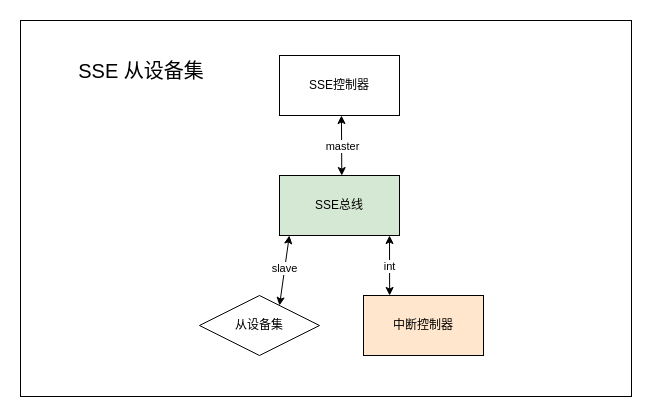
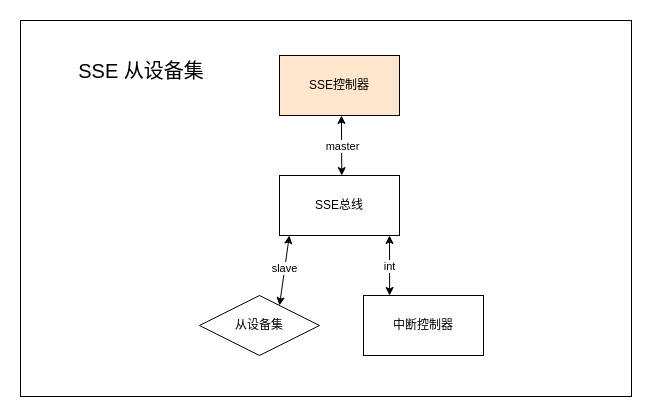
  <mxCell id="0" />
  <mxCell id="1" parent="0" />
- <mxCell id="2" value="SSE总线" style="rounded=0;whiteSpace=wrap;html=1;fillColor=#d5e8d4;" vertex="1" parent="1"><mxGeometry x="279" y="175" width="120" height="60" as="geometry" /></mxCell>
+ <mxCell id="2" value="SSE总线" style="rounded=0;whiteSpace=wrap;html=1;" vertex="1" parent="1"><mxGeometry x="279" y="175" width="120" height="60" as="geometry" /></mxCell>
  <mxCell id="3" value="从设备集" style="rhombus;whiteSpace=wrap;html=1;" vertex="1" parent="1"><mxGeometry x="199" y="295" width="120" height="60" as="geometry" /></mxCell>
- <mxCell id="4" value="中断控制器" style="rounded=0;whiteSpace=wrap;html=1;fillColor=#ffe6cc;" vertex="1" parent="1"><mxGeometry x="363" y="295" width="120" height="60" as="geometry" /></mxCell>
+ <mxCell id="4" value="中断控制器" style="rounded=0;whiteSpace=wrap;html=1;" vertex="1" parent="1"><mxGeometry x="363" y="295" width="120" height="60" as="geometry" /></mxCell>
  <mxCell id="5" value="" style="endArrow=classic;startArrow=classic;html=1;rounded=0;exitX=0.75;exitY=0;exitDx=0;exitDy=0;" edge="1" parent="1" source="3"><mxGeometry width="50" height="50" relative="1" as="geometry"><mxPoint x="288.86" y="285" as="sourcePoint" /><mxPoint x="288.86" y="235" as="targetPoint" /></mxGeometry></mxCell>
  <mxCell id="6" value="slave" style="edgeLabel;html=1;align=center;verticalAlign=middle;resizable=0;points=[];fontFamily=Helvetica;" vertex="1" connectable="0" parent="5"><mxGeometry x="0.378" y="-3" relative="1" as="geometry"><mxPoint x="-5" y="11" as="offset" /></mxGeometry></mxCell>
  <mxCell id="7" value="" style="endArrow=classic;startArrow=classic;html=1;rounded=0;exitX=0.75;exitY=0;exitDx=0;exitDy=0;" edge="1" parent="1"><mxGeometry width="50" height="50" relative="1" as="geometry"><mxPoint x="389.14" y="295" as="sourcePoint" /><mxPoint x="389" y="235" as="targetPoint" /></mxGeometry></mxCell>
  <mxCell id="8" value="int" style="edgeLabel;html=1;align=center;verticalAlign=middle;resizable=0;points=[];fontFamily=Helvetica;" vertex="1" connectable="0" parent="7"><mxGeometry x="-0.244" y="1" relative="1" as="geometry"><mxPoint y="-7" as="offset" /></mxGeometry></mxCell>
- <mxCell id="9" value="SSE控制器" style="rounded=0;whiteSpace=wrap;html=1;" vertex="1" parent="1"><mxGeometry x="279" y="55" width="120" height="60" as="geometry" /></mxCell>
+ <mxCell id="9" value="SSE控制器" style="rounded=0;whiteSpace=wrap;html=1;fillColor=#ffe6cc;" vertex="1" parent="1"><mxGeometry x="279" y="55" width="120" height="60" as="geometry" /></mxCell>
  <mxCell id="10" value="" style="endArrow=classic;startArrow=classic;html=1;rounded=0;exitX=0.519;exitY=0.001;exitDx=0;exitDy=0;exitPerimeter=0;" edge="1" parent="1" source="2"><mxGeometry width="50" height="50" relative="1" as="geometry"><mxPoint x="340.93" y="165" as="sourcePoint" /><mxPoint x="340.93" y="115" as="targetPoint" /></mxGeometry></mxCell>
  <mxCell id="11" value="master" style="edgeLabel;html=1;align=center;verticalAlign=middle;resizable=0;points=[];fontFamily=Helvetica;" vertex="1" connectable="0" parent="10"><mxGeometry x="-0.288" y="-1" relative="1" as="geometry"><mxPoint x="-1" y="-9" as="offset" /></mxGeometry></mxCell>
  <mxCell id="12" value="" style="rounded=0;whiteSpace=wrap;html=1;fontFamily=Helvetica;fillColor=none;" vertex="1" parent="1"><mxGeometry x="20" y="20" width="611" height="376" as="geometry" /></mxCell>
  <mxCell id="13" value="&lt;font style=&quot;font-size: 20px;&quot;&gt;SSE 从设备集&lt;/font&gt;" style="text;html=1;strokeColor=none;fillColor=none;align=center;verticalAlign=middle;whiteSpace=wrap;rounded=0;fontFamily=Helvetica;" vertex="1" parent="1"><mxGeometry x="72" y="55" width="138" height="30" as="geometry" /></mxCell>
